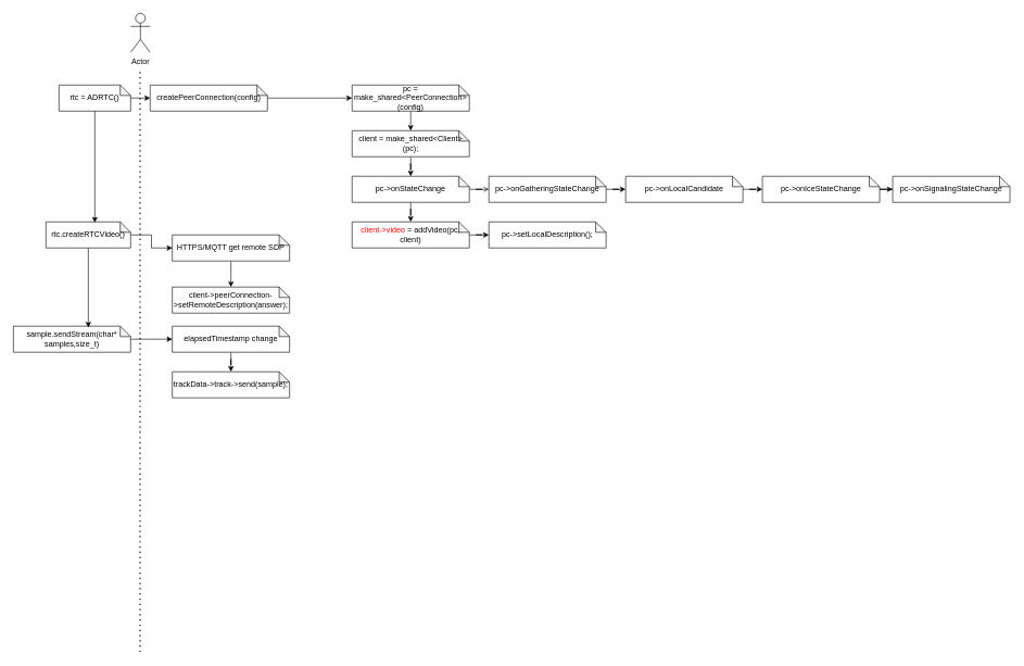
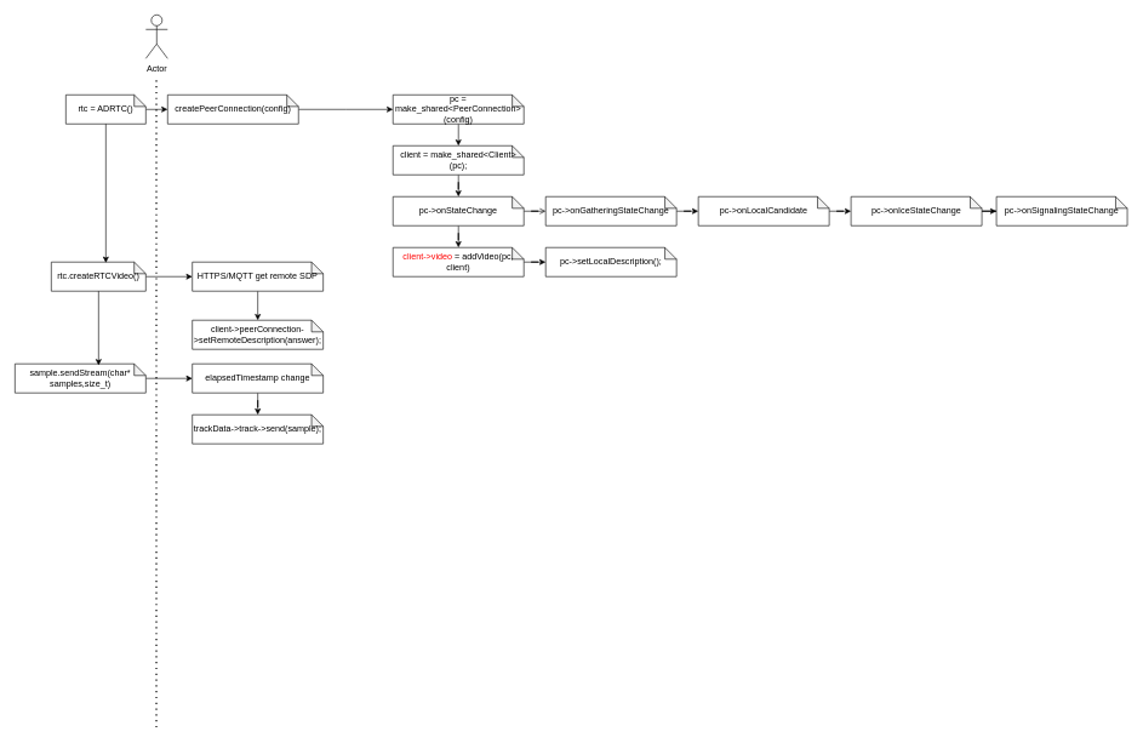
  <mxCell id="0" />
  <mxCell id="1" parent="0" />
  <mxCell id="2" value="Actor" style="shape=umlActor;verticalLabelPosition=bottom;verticalAlign=top;html=1;outlineConnect=0;" vertex="1" parent="1"><mxGeometry x="200" y="20" width="30" height="60" as="geometry" /></mxCell>
  <mxCell id="3" value="" style="endArrow=none;dashed=1;html=1;dashPattern=1 3;strokeWidth=2;rounded=0;" edge="1" parent="1"><mxGeometry width="50" height="50" relative="1" as="geometry"><mxPoint x="214.5" y="1000" as="sourcePoint" /><mxPoint x="214.5" y="110" as="targetPoint" /></mxGeometry></mxCell>
  <mxCell id="4" style="edgeStyle=orthogonalEdgeStyle;rounded=0;orthogonalLoop=1;jettySize=auto;html=1;" edge="1" parent="1" source="5"><mxGeometry relative="1" as="geometry"><mxPoint x="230" y="150" as="targetPoint" /></mxGeometry></mxCell>
  <mxCell id="5" value="rtc = ADRTC()" style="shape=note;whiteSpace=wrap;html=1;backgroundOutline=1;darkOpacity=0.05;size=16;" vertex="1" parent="1"><mxGeometry x="90" y="130" width="110" height="40" as="geometry" /></mxCell>
  <mxCell id="6" value="" style="edgeStyle=orthogonalEdgeStyle;rounded=0;orthogonalLoop=1;jettySize=auto;html=1;" edge="1" parent="1" source="7" target="30"><mxGeometry relative="1" as="geometry" /></mxCell>
- <mxCell id="7" value="rtc.createRTCVideo()" style="shape=note;whiteSpace=wrap;html=1;backgroundOutline=1;darkOpacity=0.05;size=16;" vertex="1" parent="1"><mxGeometry x="70" y="340" width="130" height="40" as="geometry" /></mxCell>
+ <mxCell id="7" value="rtc.createRTCVideo()" style="shape=note;whiteSpace=wrap;html=1;backgroundOutline=1;darkOpacity=0.05;size=16;" vertex="1" parent="1"><mxGeometry x="70" y="360" width="130" height="40" as="geometry" /></mxCell>
  <mxCell id="8" value="" style="edgeStyle=orthogonalEdgeStyle;rounded=0;orthogonalLoop=1;jettySize=auto;html=1;" edge="1" parent="1" source="9" target="33"><mxGeometry relative="1" as="geometry" /></mxCell>
  <mxCell id="9" value="sample.sendStream(char* samples,size_t)" style="shape=note;whiteSpace=wrap;html=1;backgroundOutline=1;darkOpacity=0.05;size=16;" vertex="1" parent="1"><mxGeometry x="20" y="500" width="180" height="40" as="geometry" /></mxCell>
  <mxCell id="10" style="edgeStyle=orthogonalEdgeStyle;rounded=0;orthogonalLoop=1;jettySize=auto;html=1;" edge="1" parent="1" source="11"><mxGeometry relative="1" as="geometry"><mxPoint x="540" y="150" as="targetPoint" /></mxGeometry></mxCell>
  <mxCell id="11" value="createPeerConnection(config)" style="shape=note;whiteSpace=wrap;html=1;backgroundOutline=1;darkOpacity=0.05;size=16;" vertex="1" parent="1"><mxGeometry x="230" y="130" width="180" height="40" as="geometry" /></mxCell>
  <mxCell id="12" style="edgeStyle=orthogonalEdgeStyle;rounded=0;orthogonalLoop=1;jettySize=auto;html=1;" edge="1" parent="1" source="13"><mxGeometry relative="1" as="geometry"><mxPoint x="630" y="200" as="targetPoint" /></mxGeometry></mxCell>
  <mxCell id="13" value="pc = make_shared&amp;lt;PeerConnection&amp;gt;(config)" style="shape=note;whiteSpace=wrap;html=1;backgroundOutline=1;darkOpacity=0.05;size=16;" vertex="1" parent="1"><mxGeometry x="540" y="130" width="180" height="40" as="geometry" /></mxCell>
  <mxCell id="14" value="" style="edgeStyle=orthogonalEdgeStyle;rounded=0;orthogonalLoop=1;jettySize=auto;html=1;" edge="1" parent="1" source="15" target="18"><mxGeometry relative="1" as="geometry" /></mxCell>
  <mxCell id="15" value="client = make_shared&amp;lt;Client&amp;gt;(pc);" style="shape=note;whiteSpace=wrap;html=1;backgroundOutline=1;darkOpacity=0.05;size=16;" vertex="1" parent="1"><mxGeometry x="540" y="200" width="180" height="40" as="geometry" /></mxCell>
  <mxCell id="16" value="" style="edgeStyle=orthogonalEdgeStyle;rounded=0;orthogonalLoop=1;jettySize=auto;html=1;endArrow=open;" edge="1" parent="1" source="18" target="20"><mxGeometry relative="1" as="geometry" /></mxCell>
  <mxCell id="17" value="" style="edgeStyle=orthogonalEdgeStyle;rounded=0;orthogonalLoop=1;jettySize=auto;html=1;" edge="1" parent="1" source="18" target="27"><mxGeometry relative="1" as="geometry" /></mxCell>
  <mxCell id="18" value="pc-&amp;gt;onStateChange" style="shape=note;whiteSpace=wrap;html=1;backgroundOutline=1;darkOpacity=0.05;size=16;" vertex="1" parent="1"><mxGeometry x="540" y="270" width="180" height="40" as="geometry" /></mxCell>
  <mxCell id="19" value="" style="edgeStyle=orthogonalEdgeStyle;rounded=0;orthogonalLoop=1;jettySize=auto;html=1;" edge="1" parent="1" source="20" target="22"><mxGeometry relative="1" as="geometry" /></mxCell>
  <mxCell id="20" value="pc-&amp;gt;onGatheringStateChange" style="shape=note;whiteSpace=wrap;html=1;backgroundOutline=1;darkOpacity=0.05;size=16;" vertex="1" parent="1"><mxGeometry x="750" y="270" width="180" height="40" as="geometry" /></mxCell>
  <mxCell id="21" value="" style="edgeStyle=orthogonalEdgeStyle;rounded=0;orthogonalLoop=1;jettySize=auto;html=1;" edge="1" parent="1" source="22" target="24"><mxGeometry relative="1" as="geometry" /></mxCell>
  <mxCell id="22" value="pc-&amp;gt;onLocalCandidate" style="shape=note;whiteSpace=wrap;html=1;backgroundOutline=1;darkOpacity=0.05;size=16;" vertex="1" parent="1"><mxGeometry x="960" y="270" width="180" height="40" as="geometry" /></mxCell>
  <mxCell id="23" value="" style="edgeStyle=orthogonalEdgeStyle;rounded=0;orthogonalLoop=1;jettySize=auto;html=1;" edge="1" parent="1" source="24" target="25"><mxGeometry relative="1" as="geometry" /></mxCell>
  <mxCell id="24" value="pc-&amp;gt;onIceStateChange" style="shape=note;whiteSpace=wrap;html=1;backgroundOutline=1;darkOpacity=0.05;size=16;" vertex="1" parent="1"><mxGeometry x="1170" y="270" width="180" height="40" as="geometry" /></mxCell>
  <mxCell id="25" value="pc-&amp;gt;onSignalingStateChange" style="shape=note;whiteSpace=wrap;html=1;backgroundOutline=1;darkOpacity=0.05;size=16;" vertex="1" parent="1"><mxGeometry x="1370" y="270" width="180" height="40" as="geometry" /></mxCell>
  <mxCell id="26" value="" style="edgeStyle=orthogonalEdgeStyle;rounded=0;orthogonalLoop=1;jettySize=auto;html=1;" edge="1" parent="1" source="27" target="28"><mxGeometry relative="1" as="geometry" /></mxCell>
  <mxCell id="27" value="&lt;font color=&quot;#ff0000&quot;&gt;client-&amp;gt;video&lt;/font&gt; =&amp;nbsp;addVideo(pc, client)" style="shape=note;whiteSpace=wrap;html=1;backgroundOutline=1;darkOpacity=0.05;size=16;" vertex="1" parent="1"><mxGeometry x="540" y="340" width="180" height="40" as="geometry" /></mxCell>
  <mxCell id="28" value="pc-&amp;gt;setLocalDescription();" style="shape=note;whiteSpace=wrap;html=1;backgroundOutline=1;darkOpacity=0.05;size=16;" vertex="1" parent="1"><mxGeometry x="750" y="340" width="180" height="40" as="geometry" /></mxCell>
  <mxCell id="29" value="" style="edgeStyle=orthogonalEdgeStyle;rounded=0;orthogonalLoop=1;jettySize=auto;html=1;" edge="1" parent="1" source="30" target="31"><mxGeometry relative="1" as="geometry" /></mxCell>
  <mxCell id="30" value="HTTPS/MQTT get remote SDP" style="shape=note;whiteSpace=wrap;html=1;backgroundOutline=1;darkOpacity=0.05;size=16;" vertex="1" parent="1"><mxGeometry x="264" y="360" width="180" height="40" as="geometry" /></mxCell>
  <mxCell id="31" value="client-&amp;gt;peerConnection-&amp;gt;setRemoteDescription(answer);" style="shape=note;whiteSpace=wrap;html=1;backgroundOutline=1;darkOpacity=0.05;size=16;" vertex="1" parent="1"><mxGeometry x="264" y="440" width="180" height="40" as="geometry" /></mxCell>
  <mxCell id="32" value="" style="edgeStyle=orthogonalEdgeStyle;rounded=0;orthogonalLoop=1;jettySize=auto;html=1;" edge="1" parent="1" source="33" target="36"><mxGeometry relative="1" as="geometry" /></mxCell>
  <mxCell id="33" value="elapsedTimestamp change" style="shape=note;whiteSpace=wrap;html=1;backgroundOutline=1;darkOpacity=0.05;size=16;" vertex="1" parent="1"><mxGeometry x="264" y="500" width="180" height="40" as="geometry" /></mxCell>
  <mxCell id="34" style="edgeStyle=orthogonalEdgeStyle;rounded=0;orthogonalLoop=1;jettySize=auto;html=1;entryX=0.577;entryY=0.025;entryDx=0;entryDy=0;entryPerimeter=0;" edge="1" parent="1" source="5" target="7"><mxGeometry relative="1" as="geometry" /></mxCell>
  <mxCell id="35" style="edgeStyle=orthogonalEdgeStyle;rounded=0;orthogonalLoop=1;jettySize=auto;html=1;entryX=0.639;entryY=0.05;entryDx=0;entryDy=0;entryPerimeter=0;" edge="1" parent="1" source="7" target="9"><mxGeometry relative="1" as="geometry"><mxPoint x="134" y="496" as="targetPoint" /></mxGeometry></mxCell>
  <mxCell id="36" value="trackData-&amp;gt;track-&amp;gt;send(sample);" style="shape=note;whiteSpace=wrap;html=1;backgroundOutline=1;darkOpacity=0.05;size=16;" vertex="1" parent="1"><mxGeometry x="264" y="570" width="180" height="40" as="geometry" /></mxCell>
